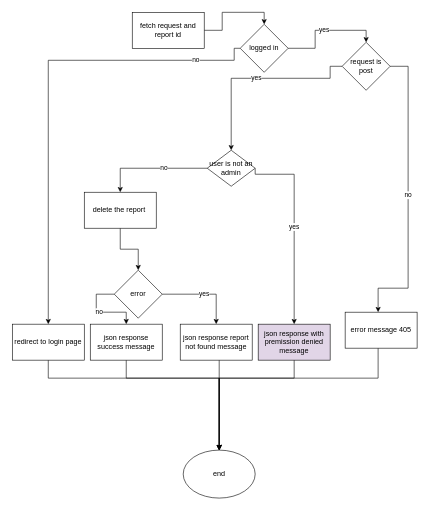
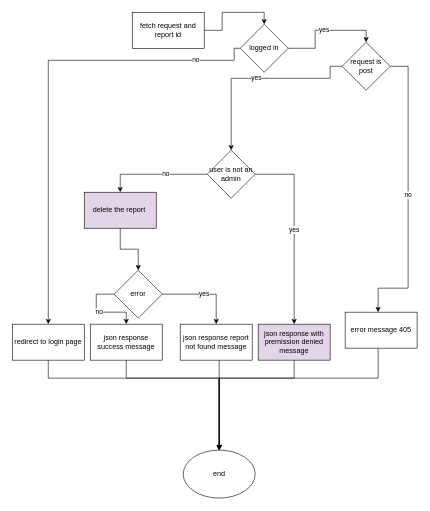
  <mxCell id="0" />
  <mxCell id="1" parent="0" />
  <mxCell id="2" value="" style="edgeStyle=orthogonalEdgeStyle;rounded=0;orthogonalLoop=1;jettySize=auto;html=1;entryX=0.5;entryY=0;entryDx=0;entryDy=0;" parent="1" source="3" target="6" edge="1"><mxGeometry relative="1" as="geometry" /></mxCell>
  <mxCell id="3" value="fetch request and report id" style="whiteSpace=wrap;html=1;" parent="1" vertex="1"><mxGeometry x="220" y="20" width="120" height="60" as="geometry" /></mxCell>
  <mxCell id="4" value="yes" style="edgeStyle=orthogonalEdgeStyle;rounded=0;orthogonalLoop=1;jettySize=auto;html=1;entryX=0.5;entryY=0;entryDx=0;entryDy=0;" parent="1" source="6" target="9" edge="1"><mxGeometry relative="1" as="geometry" /></mxCell>
  <mxCell id="5" value="no" style="edgeStyle=orthogonalEdgeStyle;rounded=0;orthogonalLoop=1;jettySize=auto;html=1;exitX=0;exitY=0.5;exitDx=0;exitDy=0;" parent="1" source="6" target="25" edge="1"><mxGeometry x="-0.758" relative="1" as="geometry"><mxPoint x="-10" y="470" as="targetPoint" /><Array as="points"><mxPoint x="390" y="80" /><mxPoint x="390" y="100" /><mxPoint x="80" y="100" /></Array><mxPoint as="offset" /></mxGeometry></mxCell>
  <mxCell id="6" value="logged in" style="rhombus;whiteSpace=wrap;html=1;" parent="1" vertex="1"><mxGeometry x="400" y="40" width="80" height="80" as="geometry" /></mxCell>
  <mxCell id="7" value="yes" style="edgeStyle=orthogonalEdgeStyle;rounded=0;orthogonalLoop=1;jettySize=auto;html=1;exitX=0;exitY=0.5;exitDx=0;exitDy=0;" parent="1" source="9" target="12" edge="1"><mxGeometry relative="1" as="geometry"><mxPoint x="680" y="250" as="targetPoint" /><Array as="points"><mxPoint x="550" y="130" /><mxPoint x="385" y="130" /></Array></mxGeometry></mxCell>
  <mxCell id="8" value="no" style="edgeStyle=orthogonalEdgeStyle;rounded=0;orthogonalLoop=1;jettySize=auto;html=1;exitX=1;exitY=0.5;exitDx=0;exitDy=0;" parent="1" source="9" target="27" edge="1"><mxGeometry relative="1" as="geometry"><mxPoint x="700" y="570" as="targetPoint" /><Array as="points"><mxPoint x="680" y="110" /><mxPoint x="680" y="480" /><mxPoint x="630" y="480" /></Array><mxPoint x="700" y="180" as="sourcePoint" /></mxGeometry></mxCell>
  <mxCell id="9" value="request is post" style="rhombus;whiteSpace=wrap;html=1;" parent="1" vertex="1"><mxGeometry x="570" y="70" width="80" height="80" as="geometry" /></mxCell>
  <mxCell id="10" value="yes" style="edgeStyle=orthogonalEdgeStyle;rounded=0;orthogonalLoop=1;jettySize=auto;html=1;exitX=1;exitY=0.5;exitDx=0;exitDy=0;" parent="1" source="12" target="14" edge="1"><mxGeometry relative="1" as="geometry"><mxPoint x="730" y="390" as="targetPoint" /><Array as="points"><mxPoint x="490" y="290" /></Array></mxGeometry></mxCell>
  <mxCell id="11" value="no" style="edgeStyle=orthogonalEdgeStyle;rounded=0;orthogonalLoop=1;jettySize=auto;html=1;entryX=0.5;entryY=0;entryDx=0;entryDy=0;" parent="1" source="12" target="16" edge="1"><mxGeometry x="-0.217" relative="1" as="geometry"><mxPoint x="500" y="320" as="targetPoint" /><mxPoint as="offset" /></mxGeometry></mxCell>
- <mxCell id="12" value="user is not an admin" style="rhombus;whiteSpace=wrap;html=1;" parent="1" vertex="1"><mxGeometry x="345" y="250" width="80" height="60" as="geometry" /></mxCell>
+ <mxCell id="12" value="user is not an admin" style="rhombus;whiteSpace=wrap;html=1;" parent="1" vertex="1"><mxGeometry x="345" y="250" width="80" height="80" as="geometry" /></mxCell>
  <mxCell id="13" style="edgeStyle=orthogonalEdgeStyle;rounded=0;orthogonalLoop=1;jettySize=auto;html=1;entryX=0.5;entryY=0;entryDx=0;entryDy=0;" parent="1" source="14" target="28" edge="1"><mxGeometry relative="1" as="geometry"><Array as="points"><mxPoint x="490" y="630" /><mxPoint x="365" y="630" /></Array></mxGeometry></mxCell>
  <mxCell id="14" value="json response with premission denied message" style="rounded=0;whiteSpace=wrap;html=1;fillColor=#e1d5e7;" parent="1" vertex="1"><mxGeometry x="430" y="540" width="120" height="60" as="geometry" /></mxCell>
  <mxCell id="15" value="" style="edgeStyle=orthogonalEdgeStyle;rounded=0;orthogonalLoop=1;jettySize=auto;html=1;entryX=0.5;entryY=0;entryDx=0;entryDy=0;" parent="1" source="16" target="21" edge="1"><mxGeometry relative="1" as="geometry" /></mxCell>
- <mxCell id="16" value="delete the report&amp;nbsp;" style="rounded=0;whiteSpace=wrap;html=1;" parent="1" vertex="1"><mxGeometry x="140" y="320" width="120" height="60" as="geometry" /></mxCell>
+ <mxCell id="16" value="delete the report&amp;nbsp;" style="rounded=0;whiteSpace=wrap;html=1;fillColor=#e1d5e7;" parent="1" vertex="1"><mxGeometry x="140" y="320" width="120" height="60" as="geometry" /></mxCell>
  <mxCell id="17" style="edgeStyle=orthogonalEdgeStyle;rounded=0;orthogonalLoop=1;jettySize=auto;html=1;exitX=0.5;exitY=1;exitDx=0;exitDy=0;" parent="1" source="18" target="28" edge="1"><mxGeometry relative="1" as="geometry"><Array as="points"><mxPoint x="210" y="630" /><mxPoint x="365" y="630" /></Array></mxGeometry></mxCell>
  <mxCell id="18" value="json response success message" style="rounded=0;whiteSpace=wrap;html=1;" parent="1" vertex="1"><mxGeometry x="150" y="540" width="120" height="60" as="geometry" /></mxCell>
  <mxCell id="19" value="yes" style="edgeStyle=orthogonalEdgeStyle;rounded=0;orthogonalLoop=1;jettySize=auto;html=1;" parent="1" source="21" target="23" edge="1"><mxGeometry relative="1" as="geometry" /></mxCell>
  <mxCell id="20" value="no" style="edgeStyle=orthogonalEdgeStyle;rounded=0;orthogonalLoop=1;jettySize=auto;html=1;entryX=0.5;entryY=0;entryDx=0;entryDy=0;" parent="1" source="21" target="18" edge="1"><mxGeometry relative="1" as="geometry"><Array as="points"><mxPoint x="160" y="490" /><mxPoint x="160" y="520" /><mxPoint x="210" y="520" /></Array></mxGeometry></mxCell>
  <mxCell id="21" value="&amp;nbsp;error&amp;nbsp;" style="rhombus;whiteSpace=wrap;html=1;rounded=0;" parent="1" vertex="1"><mxGeometry x="190" y="450" width="80" height="80" as="geometry" /></mxCell>
  <mxCell id="22" style="edgeStyle=orthogonalEdgeStyle;rounded=0;orthogonalLoop=1;jettySize=auto;html=1;entryX=0.5;entryY=0;entryDx=0;entryDy=0;" parent="1" source="23" target="28" edge="1"><mxGeometry relative="1" as="geometry"><Array as="points"><mxPoint x="365" y="660" /><mxPoint x="365" y="660" /></Array></mxGeometry></mxCell>
  <mxCell id="23" value="json response report not found message" style="rounded=0;whiteSpace=wrap;html=1;" parent="1" vertex="1"><mxGeometry x="300" y="540" width="120" height="60" as="geometry" /></mxCell>
  <mxCell id="24" style="edgeStyle=orthogonalEdgeStyle;rounded=0;orthogonalLoop=1;jettySize=auto;html=1;" parent="1" source="25" target="28" edge="1"><mxGeometry relative="1" as="geometry"><Array as="points"><mxPoint x="80" y="630" /><mxPoint x="365" y="630" /></Array></mxGeometry></mxCell>
  <mxCell id="25" value="redirect to login page" style="rounded=0;whiteSpace=wrap;html=1;" parent="1" vertex="1"><mxGeometry x="20" y="540" width="120" height="60" as="geometry" /></mxCell>
  <mxCell id="26" style="edgeStyle=orthogonalEdgeStyle;rounded=0;orthogonalLoop=1;jettySize=auto;html=1;entryX=0.5;entryY=0;entryDx=0;entryDy=0;" parent="1" source="27" target="28" edge="1"><mxGeometry relative="1" as="geometry"><Array as="points"><mxPoint x="630" y="630" /><mxPoint x="365" y="630" /></Array></mxGeometry></mxCell>
  <mxCell id="27" value="error message 405" style="rounded=0;whiteSpace=wrap;html=1;" parent="1" vertex="1"><mxGeometry x="575" y="520" width="120" height="60" as="geometry" /></mxCell>
  <mxCell id="28" value="end" style="ellipse;whiteSpace=wrap;html=1;" parent="1" vertex="1"><mxGeometry x="305" y="750" width="120" height="80" as="geometry" /></mxCell>
